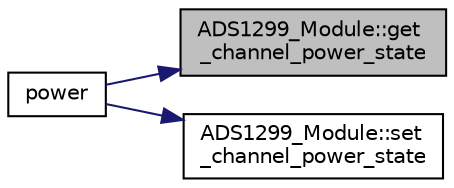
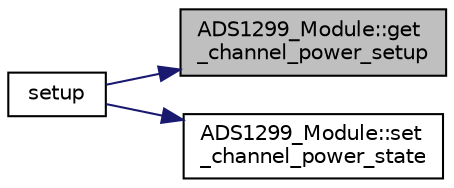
  digraph {
    rankdir=RL
    node [color=black fillcolor=white fontname=Helvetica fontsize=10 shape=record style=filled]
    edge [color=midnightblue dir=back fontname=Helvetica fontsize=10 labelfontname=Helvetica labelfontsize=10 style=solid]
-   n1 [fillcolor=grey75 fontcolor=black height=0.2 label="ADS1299_Module::get\l_channel_power_state" width=0.4]
-   n2 [height=0.2 label=power width=0.4]
+   n1 [fillcolor=grey75 fontcolor=black height=0.2 label="ADS1299_Module::get\l_channel_power_setup" width=0.4]
+   n2 [height=0.2 label=setup width=0.4]
    n3 [height=0.2 label="ADS1299_Module::set\l_channel_power_state" width=0.4]
    n1 -> n2
    n3 -> n2
  }
